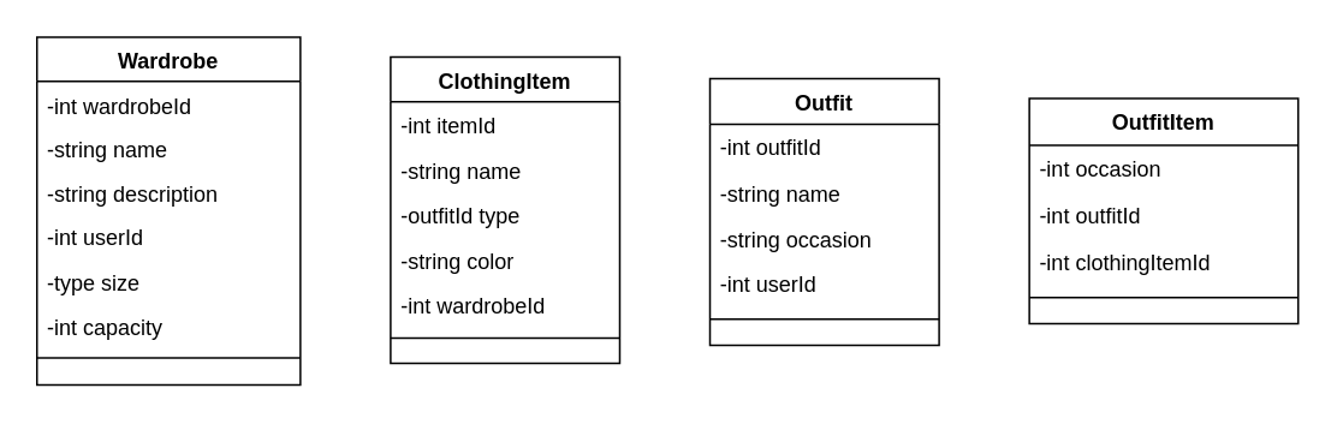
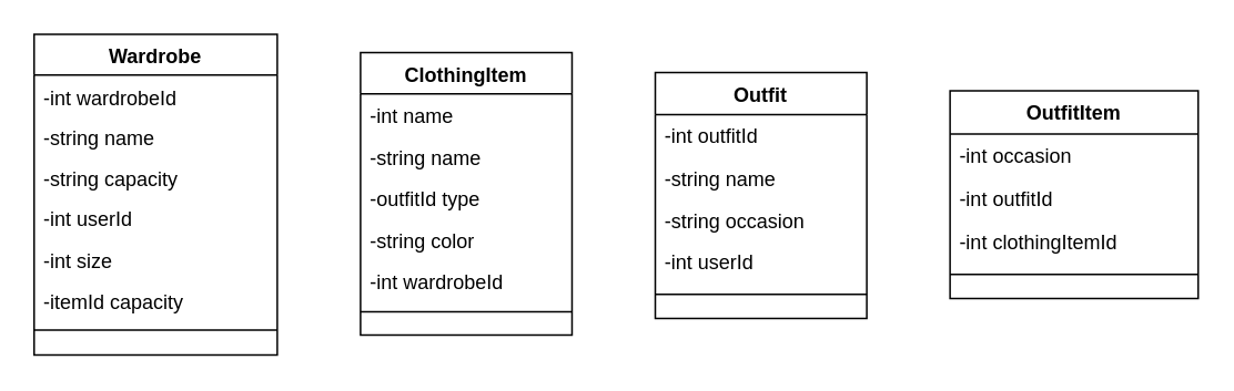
  <mxCell id="0" />
  <mxCell id="1" parent="0" />
  <mxCell id="2" value="Wardrobe" style="swimlane;fontStyle=1;align=center;verticalAlign=top;childLayout=stackLayout;horizontal=1;startSize=24.6;horizontalStack=0;resizeParent=1;resizeParentMax=0;resizeLast=0;collapsible=0;marginBottom=0;" vertex="1" parent="1"><mxGeometry x="20" y="20" width="146" height="193" as="geometry" /></mxCell>
  <mxCell id="3" value="-int wardrobeId" style="text;strokeColor=none;fillColor=none;align=left;verticalAlign=top;spacingLeft=4;spacingRight=4;overflow=hidden;rotatable=0;points=[[0,0.5],[1,0.5]];portConstraint=eastwest;" vertex="1" parent="2"><mxGeometry y="25" width="146" height="25" as="geometry" /></mxCell>
  <mxCell id="4" value="-string name" style="text;strokeColor=none;fillColor=none;align=left;verticalAlign=top;spacingLeft=4;spacingRight=4;overflow=hidden;rotatable=0;points=[[0,0.5],[1,0.5]];portConstraint=eastwest;" vertex="1" parent="2"><mxGeometry y="49" width="146" height="25" as="geometry" /></mxCell>
- <mxCell id="5" value="-string description" style="text;strokeColor=none;fillColor=none;align=left;verticalAlign=top;spacingLeft=4;spacingRight=4;overflow=hidden;rotatable=0;points=[[0,0.5],[1,0.5]];portConstraint=eastwest;" vertex="1" parent="2"><mxGeometry y="74" width="146" height="25" as="geometry" /></mxCell>
+ <mxCell id="5" value="-string capacity" style="text;strokeColor=none;fillColor=none;align=left;verticalAlign=top;spacingLeft=4;spacingRight=4;overflow=hidden;rotatable=0;points=[[0,0.5],[1,0.5]];portConstraint=eastwest;" vertex="1" parent="2"><mxGeometry y="74" width="146" height="25" as="geometry" /></mxCell>
  <mxCell id="6" value="-int userId" style="text;strokeColor=none;fillColor=none;align=left;verticalAlign=top;spacingLeft=4;spacingRight=4;overflow=hidden;rotatable=0;points=[[0,0.5],[1,0.5]];portConstraint=eastwest;" vertex="1" parent="2"><mxGeometry y="98" width="146" height="25" as="geometry" /></mxCell>
- <mxCell id="7" value="-type size" style="text;strokeColor=none;fillColor=none;align=left;verticalAlign=top;spacingLeft=4;spacingRight=4;overflow=hidden;rotatable=0;points=[[0,0.5],[1,0.5]];portConstraint=eastwest;" vertex="1" parent="2"><mxGeometry y="123" width="146" height="25" as="geometry" /></mxCell>
- <mxCell id="8" value="-int capacity" style="text;strokeColor=none;fillColor=none;align=left;verticalAlign=top;spacingLeft=4;spacingRight=4;overflow=hidden;rotatable=0;points=[[0,0.5],[1,0.5]];portConstraint=eastwest;" vertex="1" parent="2"><mxGeometry y="148" width="146" height="25" as="geometry" /></mxCell>
+ <mxCell id="7" value="-int size" style="text;strokeColor=none;fillColor=none;align=left;verticalAlign=top;spacingLeft=4;spacingRight=4;overflow=hidden;rotatable=0;points=[[0,0.5],[1,0.5]];portConstraint=eastwest;" vertex="1" parent="2"><mxGeometry y="123" width="146" height="25" as="geometry" /></mxCell>
+ <mxCell id="8" value="-itemId capacity" style="text;strokeColor=none;fillColor=none;align=left;verticalAlign=top;spacingLeft=4;spacingRight=4;overflow=hidden;rotatable=0;points=[[0,0.5],[1,0.5]];portConstraint=eastwest;" vertex="1" parent="2"><mxGeometry y="148" width="146" height="25" as="geometry" /></mxCell>
  <mxCell id="9" style="line;strokeWidth=1;fillColor=none;align=left;verticalAlign=middle;spacingTop=-1;spacingLeft=3;spacingRight=3;rotatable=0;labelPosition=right;points=[];portConstraint=eastwest;strokeColor=inherit;" vertex="1" parent="2"><mxGeometry y="172" width="146" height="12" as="geometry" /></mxCell>
  <mxCell id="10" value="ClothingItem" style="swimlane;fontStyle=1;align=center;verticalAlign=top;childLayout=stackLayout;horizontal=1;startSize=24.923;horizontalStack=0;resizeParent=1;resizeParentMax=0;resizeLast=0;collapsible=0;marginBottom=0;" vertex="1" parent="1"><mxGeometry x="216" y="31" width="127" height="170" as="geometry" /></mxCell>
- <mxCell id="11" value="-int itemId" style="text;strokeColor=none;fillColor=none;align=left;verticalAlign=top;spacingLeft=4;spacingRight=4;overflow=hidden;rotatable=0;points=[[0,0.5],[1,0.5]];portConstraint=eastwest;" vertex="1" parent="10"><mxGeometry y="25" width="127" height="25" as="geometry" /></mxCell>
+ <mxCell id="11" value="-int name" style="text;strokeColor=none;fillColor=none;align=left;verticalAlign=top;spacingLeft=4;spacingRight=4;overflow=hidden;rotatable=0;points=[[0,0.5],[1,0.5]];portConstraint=eastwest;" vertex="1" parent="10"><mxGeometry y="25" width="127" height="25" as="geometry" /></mxCell>
  <mxCell id="12" value="-string name" style="text;strokeColor=none;fillColor=none;align=left;verticalAlign=top;spacingLeft=4;spacingRight=4;overflow=hidden;rotatable=0;points=[[0,0.5],[1,0.5]];portConstraint=eastwest;" vertex="1" parent="10"><mxGeometry y="50" width="127" height="25" as="geometry" /></mxCell>
  <mxCell id="13" value="-outfitId type" style="text;strokeColor=none;fillColor=none;align=left;verticalAlign=top;spacingLeft=4;spacingRight=4;overflow=hidden;rotatable=0;points=[[0,0.5],[1,0.5]];portConstraint=eastwest;" vertex="1" parent="10"><mxGeometry y="75" width="127" height="25" as="geometry" /></mxCell>
  <mxCell id="14" value="-string color" style="text;strokeColor=none;fillColor=none;align=left;verticalAlign=top;spacingLeft=4;spacingRight=4;overflow=hidden;rotatable=0;points=[[0,0.5],[1,0.5]];portConstraint=eastwest;" vertex="1" parent="10"><mxGeometry y="100" width="127" height="25" as="geometry" /></mxCell>
  <mxCell id="15" value="-int wardrobeId" style="text;strokeColor=none;fillColor=none;align=left;verticalAlign=top;spacingLeft=4;spacingRight=4;overflow=hidden;rotatable=0;points=[[0,0.5],[1,0.5]];portConstraint=eastwest;" vertex="1" parent="10"><mxGeometry y="125" width="127" height="25" as="geometry" /></mxCell>
  <mxCell id="16" style="line;strokeWidth=1;fillColor=none;align=left;verticalAlign=middle;spacingTop=-1;spacingLeft=3;spacingRight=3;rotatable=0;labelPosition=right;points=[];portConstraint=eastwest;strokeColor=inherit;" vertex="1" parent="10"><mxGeometry y="150" width="127" height="12" as="geometry" /></mxCell>
  <mxCell id="17" value="Outfit" style="swimlane;fontStyle=1;align=center;verticalAlign=top;childLayout=stackLayout;horizontal=1;startSize=25.364;horizontalStack=0;resizeParent=1;resizeParentMax=0;resizeLast=0;collapsible=0;marginBottom=0;" vertex="1" parent="1"><mxGeometry x="393" y="43" width="127" height="148" as="geometry" /></mxCell>
  <mxCell id="18" value="-int outfitId" style="text;strokeColor=none;fillColor=none;align=left;verticalAlign=top;spacingLeft=4;spacingRight=4;overflow=hidden;rotatable=0;points=[[0,0.5],[1,0.5]];portConstraint=eastwest;" vertex="1" parent="17"><mxGeometry y="25" width="127" height="25" as="geometry" /></mxCell>
  <mxCell id="19" value="-string name" style="text;strokeColor=none;fillColor=none;align=left;verticalAlign=top;spacingLeft=4;spacingRight=4;overflow=hidden;rotatable=0;points=[[0,0.5],[1,0.5]];portConstraint=eastwest;" vertex="1" parent="17"><mxGeometry y="51" width="127" height="25" as="geometry" /></mxCell>
  <mxCell id="20" value="-string occasion" style="text;strokeColor=none;fillColor=none;align=left;verticalAlign=top;spacingLeft=4;spacingRight=4;overflow=hidden;rotatable=0;points=[[0,0.5],[1,0.5]];portConstraint=eastwest;" vertex="1" parent="17"><mxGeometry y="76" width="127" height="25" as="geometry" /></mxCell>
  <mxCell id="21" value="-int userId" style="text;strokeColor=none;fillColor=none;align=left;verticalAlign=top;spacingLeft=4;spacingRight=4;overflow=hidden;rotatable=0;points=[[0,0.5],[1,0.5]];portConstraint=eastwest;" vertex="1" parent="17"><mxGeometry y="101" width="127" height="25" as="geometry" /></mxCell>
  <mxCell id="22" style="line;strokeWidth=1;fillColor=none;align=left;verticalAlign=middle;spacingTop=-1;spacingLeft=3;spacingRight=3;rotatable=0;labelPosition=right;points=[];portConstraint=eastwest;strokeColor=inherit;" vertex="1" parent="17"><mxGeometry y="127" width="127" height="13" as="geometry" /></mxCell>
  <mxCell id="23" value="OutfitItem" style="swimlane;fontStyle=1;align=center;verticalAlign=top;childLayout=stackLayout;horizontal=1;startSize=26;horizontalStack=0;resizeParent=1;resizeParentMax=0;resizeLast=0;collapsible=0;marginBottom=0;" vertex="1" parent="1"><mxGeometry x="570" y="54" width="149" height="125" as="geometry" /></mxCell>
  <mxCell id="24" value="-int occasion" style="text;strokeColor=none;fillColor=none;align=left;verticalAlign=top;spacingLeft=4;spacingRight=4;overflow=hidden;rotatable=0;points=[[0,0.5],[1,0.5]];portConstraint=eastwest;" vertex="1" parent="23"><mxGeometry y="26" width="149" height="26" as="geometry" /></mxCell>
  <mxCell id="25" value="-int outfitId" style="text;strokeColor=none;fillColor=none;align=left;verticalAlign=top;spacingLeft=4;spacingRight=4;overflow=hidden;rotatable=0;points=[[0,0.5],[1,0.5]];portConstraint=eastwest;" vertex="1" parent="23"><mxGeometry y="52" width="149" height="26" as="geometry" /></mxCell>
  <mxCell id="26" value="-int clothingItemId" style="text;strokeColor=none;fillColor=none;align=left;verticalAlign=top;spacingLeft=4;spacingRight=4;overflow=hidden;rotatable=0;points=[[0,0.5],[1,0.5]];portConstraint=eastwest;" vertex="1" parent="23"><mxGeometry y="78" width="149" height="26" as="geometry" /></mxCell>
  <mxCell id="27" style="line;strokeWidth=1;fillColor=none;align=left;verticalAlign=middle;spacingTop=-1;spacingLeft=3;spacingRight=3;rotatable=0;labelPosition=right;points=[];portConstraint=eastwest;strokeColor=inherit;" vertex="1" parent="23"><mxGeometry y="104" width="149" height="13" as="geometry" /></mxCell>
